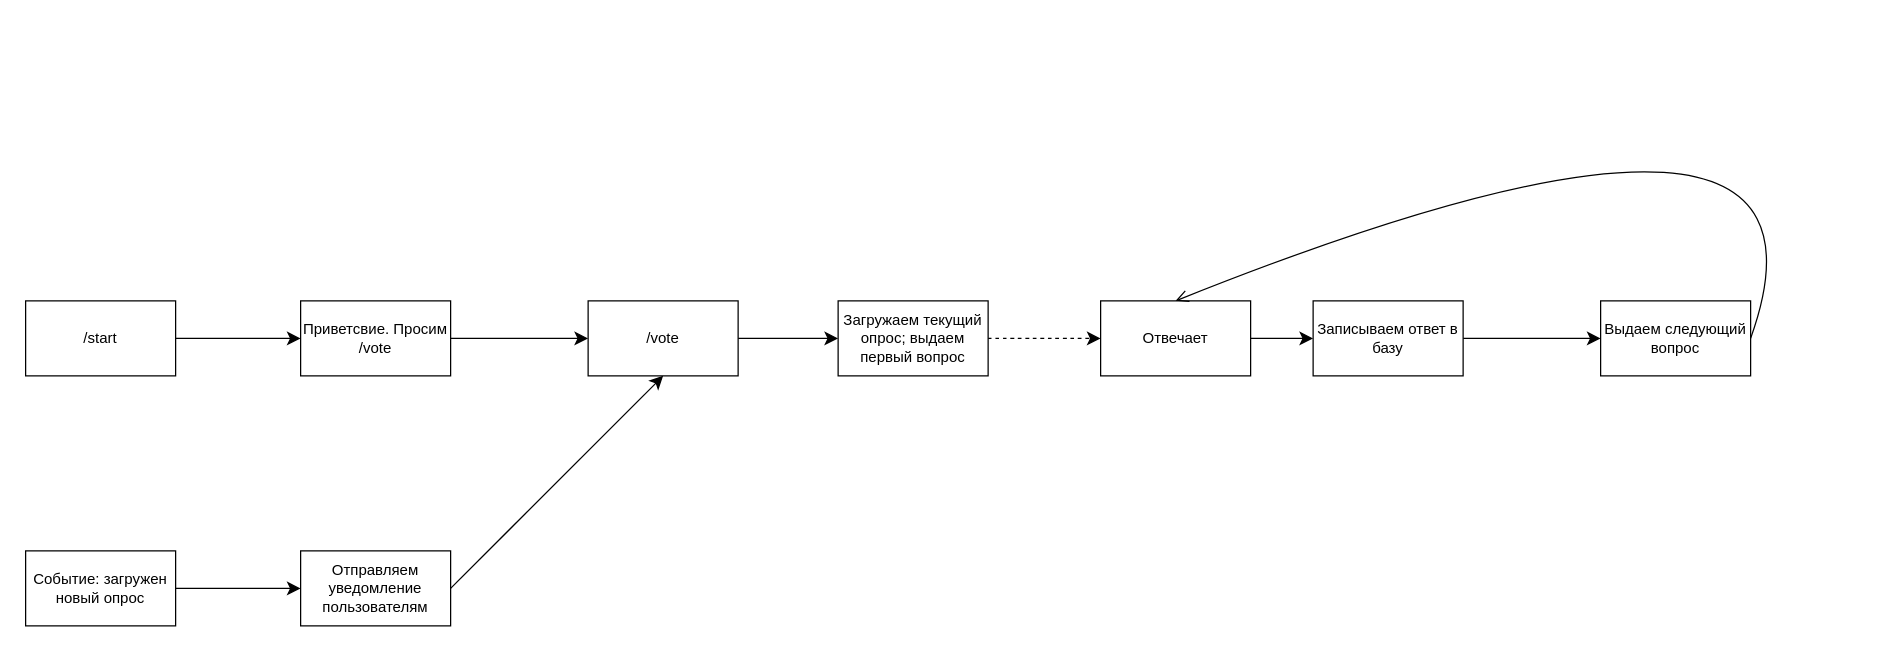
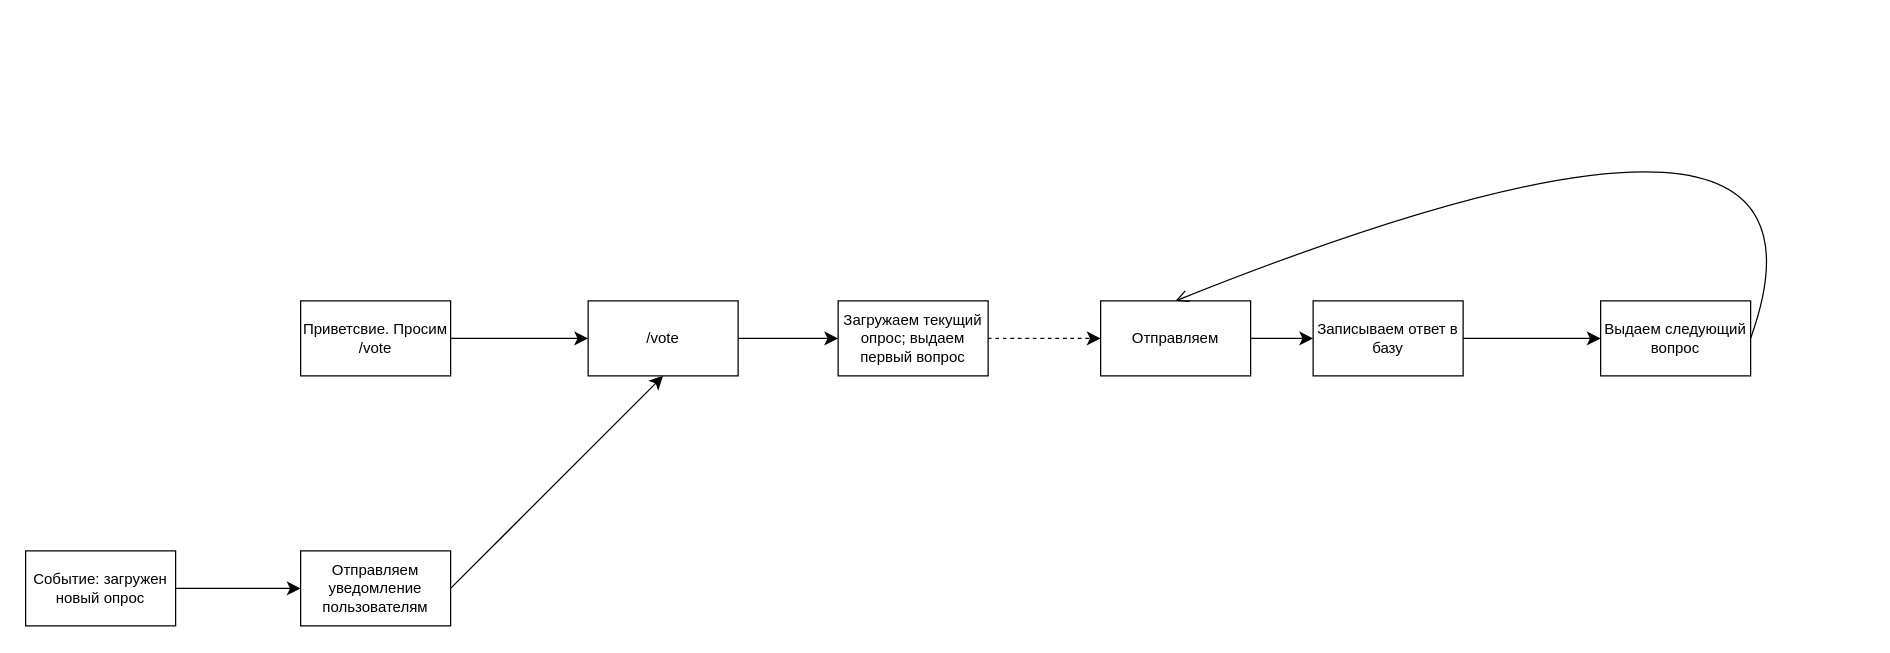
  <mxCell id="0" />
  <mxCell id="1" parent="0" />
- <mxCell id="2" value="" style="edgeStyle=none;curved=1;rounded=0;orthogonalLoop=1;jettySize=auto;html=1;fontSize=12;startSize=8;endSize=8;" edge="1" parent="1" source="3" target="5"><mxGeometry relative="1" as="geometry" /></mxCell>
- <mxCell id="3" value="/start" style="rounded=0;whiteSpace=wrap;html=1;" vertex="1" parent="1"><mxGeometry x="20" y="240" width="120" height="60" as="geometry" /></mxCell>
  <mxCell id="4" value="" style="edgeStyle=none;curved=1;rounded=0;orthogonalLoop=1;jettySize=auto;html=1;fontSize=12;startSize=8;endSize=8;" edge="1" parent="1" source="5" target="7"><mxGeometry relative="1" as="geometry" /></mxCell>
  <mxCell id="5" value="Приветсвие. Просим /vote" style="rounded=0;whiteSpace=wrap;html=1;" vertex="1" parent="1"><mxGeometry x="240" y="240" width="120" height="60" as="geometry" /></mxCell>
  <mxCell id="6" value="" style="edgeStyle=none;curved=1;rounded=0;orthogonalLoop=1;jettySize=auto;html=1;fontSize=12;startSize=8;endSize=8;" edge="1" parent="1" source="7" target="9"><mxGeometry relative="1" as="geometry" /></mxCell>
  <mxCell id="7" value="/vote" style="whiteSpace=wrap;html=1;rounded=0;" vertex="1" parent="1"><mxGeometry x="470" y="240" width="120" height="60" as="geometry" /></mxCell>
  <mxCell id="8" value="" style="edgeStyle=none;curved=1;rounded=0;orthogonalLoop=1;jettySize=auto;html=1;fontSize=12;startSize=8;endSize=8;dashed=1;" edge="1" parent="1" source="9" target="11"><mxGeometry relative="1" as="geometry" /></mxCell>
  <mxCell id="9" value="Загружаем текущий опрос; выдаем первый вопрос" style="whiteSpace=wrap;html=1;rounded=0;" vertex="1" parent="1"><mxGeometry x="670" y="240" width="120" height="60" as="geometry" /></mxCell>
  <mxCell id="10" value="" style="edgeStyle=none;curved=1;rounded=0;orthogonalLoop=1;jettySize=auto;html=1;fontSize=12;startSize=8;endSize=8;" edge="1" parent="1" source="11" target="19"><mxGeometry relative="1" as="geometry"><mxPoint x="1090" y="270" as="targetPoint" /></mxGeometry></mxCell>
- <mxCell id="11" value="Отвечает" style="whiteSpace=wrap;html=1;rounded=0;" vertex="1" parent="1"><mxGeometry x="880" y="240" width="120" height="60" as="geometry" /></mxCell>
+ <mxCell id="11" value="Отправляем" style="whiteSpace=wrap;html=1;rounded=0;" vertex="1" parent="1"><mxGeometry x="880" y="240" width="120" height="60" as="geometry" /></mxCell>
  <mxCell id="12" style="edgeStyle=none;curved=1;rounded=0;orthogonalLoop=1;jettySize=auto;html=1;exitX=1;exitY=0.5;exitDx=0;exitDy=0;fontSize=12;startSize=8;endSize=8;entryX=0.5;entryY=0;entryDx=0;entryDy=0;endArrow=open;" edge="1" parent="1" source="13" target="11"><mxGeometry relative="1" as="geometry"><mxPoint x="1219.996" y="240" as="targetPoint" /><Array as="points"><mxPoint x="1490" y="20" /></Array></mxGeometry></mxCell>
  <mxCell id="13" value="Выдаем следующий вопрос" style="whiteSpace=wrap;html=1;rounded=0;" vertex="1" parent="1"><mxGeometry x="1280" y="240" width="120" height="60" as="geometry" /></mxCell>
  <mxCell id="14" value="" style="edgeStyle=none;curved=1;rounded=0;orthogonalLoop=1;jettySize=auto;html=1;fontSize=12;startSize=8;endSize=8;" edge="1" parent="1" source="15" target="17"><mxGeometry relative="1" as="geometry" /></mxCell>
  <mxCell id="15" value="Событие: загружен новый опрос" style="rounded=0;whiteSpace=wrap;html=1;" vertex="1" parent="1"><mxGeometry x="20" y="440" width="120" height="60" as="geometry" /></mxCell>
  <mxCell id="16" style="edgeStyle=none;curved=1;rounded=0;orthogonalLoop=1;jettySize=auto;html=1;exitX=1;exitY=0.5;exitDx=0;exitDy=0;entryX=0.5;entryY=1;entryDx=0;entryDy=0;fontSize=12;startSize=8;endSize=8;" edge="1" parent="1" source="17" target="7"><mxGeometry relative="1" as="geometry" /></mxCell>
  <mxCell id="17" value="Отправляем уведомление пользователям" style="whiteSpace=wrap;html=1;rounded=0;" vertex="1" parent="1"><mxGeometry x="240" y="440" width="120" height="60" as="geometry" /></mxCell>
  <mxCell id="18" style="edgeStyle=none;curved=1;rounded=0;orthogonalLoop=1;jettySize=auto;html=1;exitX=1;exitY=0.5;exitDx=0;exitDy=0;entryX=0;entryY=0.5;entryDx=0;entryDy=0;fontSize=12;startSize=8;endSize=8;" edge="1" parent="1" source="19" target="13"><mxGeometry relative="1" as="geometry" /></mxCell>
  <mxCell id="19" value="Записываем ответ в базу" style="rounded=0;whiteSpace=wrap;html=1;" vertex="1" parent="1"><mxGeometry x="1050" y="240" width="120" height="60" as="geometry" /></mxCell>
